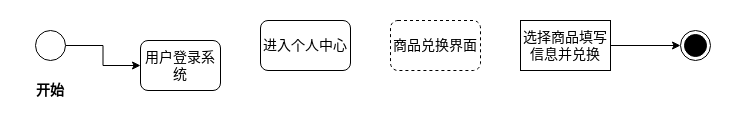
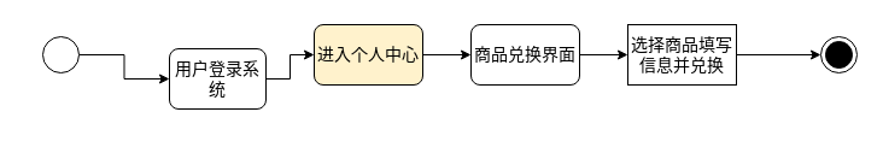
  <mxCell id="0" />
  <mxCell id="1" parent="0" />
  <mxCell id="2" style="edgeStyle=orthogonalEdgeStyle;rounded=0;orthogonalLoop=1;jettySize=auto;html=1;exitX=1;exitY=0.5;exitDx=0;exitDy=0;entryX=0;entryY=0.5;entryDx=0;entryDy=0;" edge="1" parent="1" source="3" target="6"><mxGeometry relative="1" as="geometry" /></mxCell>
  <mxCell id="3" value="" style="ellipse;whiteSpace=wrap;html=1;aspect=fixed;" vertex="1" parent="1"><mxGeometry x="35" y="30" width="30" height="30" as="geometry" /></mxCell>
- <mxCell id="4" value="&lt;b style=&quot;border-color: var(--border-color); font-size: 14px;&quot;&gt;开始&lt;/b&gt;" style="text;html=1;strokeColor=none;fillColor=none;align=center;verticalAlign=middle;whiteSpace=wrap;rounded=0;" vertex="1" parent="1"><mxGeometry x="20" y="75" width="60" height="30" as="geometry" /></mxCell>
+ <mxCell id="5" style="edgeStyle=orthogonalEdgeStyle;rounded=0;orthogonalLoop=1;jettySize=auto;html=1;exitX=1;exitY=0.5;exitDx=0;exitDy=0;entryX=0;entryY=0.5;entryDx=0;entryDy=0;" edge="1" parent="1" source="6" target="8"><mxGeometry relative="1" as="geometry" /></mxCell>
  <mxCell id="6" value="&lt;font style=&quot;font-size: 14px;&quot;&gt;用户登录系统&lt;/font&gt;" style="rounded=1;whiteSpace=wrap;html=1;" vertex="1" parent="1"><mxGeometry x="140" y="40" width="80" height="50" as="geometry" /></mxCell>
- <mxCell id="8" value="&lt;font style=&quot;font-size: 14px;&quot;&gt;进入个人中心&lt;/font&gt;" style="rounded=1;whiteSpace=wrap;html=1;" vertex="1" parent="1"><mxGeometry x="260" y="20" width="90" height="50" as="geometry" /></mxCell>
- <mxCell id="10" value="&lt;span style=&quot;font-size: 14px;&quot;&gt;商品兑换界面&lt;/span&gt;" style="rounded=1;whiteSpace=wrap;html=1;dashed=1;" vertex="1" parent="1"><mxGeometry x="390" y="20" width="90" height="50" as="geometry" /></mxCell>
+ <mxCell id="7" style="edgeStyle=orthogonalEdgeStyle;rounded=0;orthogonalLoop=1;jettySize=auto;html=1;entryX=0;entryY=0.5;entryDx=0;entryDy=0;" edge="1" parent="1" source="8" target="10"><mxGeometry relative="1" as="geometry" /></mxCell>
+ <mxCell id="8" value="&lt;font style=&quot;font-size: 14px;&quot;&gt;进入个人中心&lt;/font&gt;" style="rounded=1;whiteSpace=wrap;html=1;fillColor=#fff2cc;" vertex="1" parent="1"><mxGeometry x="260" y="20" width="90" height="50" as="geometry" /></mxCell>
+ <mxCell id="9" style="edgeStyle=orthogonalEdgeStyle;rounded=0;orthogonalLoop=1;jettySize=auto;html=1;exitX=1;exitY=0.5;exitDx=0;exitDy=0;entryX=0;entryY=0.5;entryDx=0;entryDy=0;" edge="1" parent="1" source="10" target="12"><mxGeometry relative="1" as="geometry" /></mxCell>
+ <mxCell id="10" value="&lt;span style=&quot;font-size: 14px;&quot;&gt;商品兑换界面&lt;/span&gt;" style="rounded=1;whiteSpace=wrap;html=1;" vertex="1" parent="1"><mxGeometry x="390" y="20" width="90" height="50" as="geometry" /></mxCell>
  <mxCell id="11" style="edgeStyle=orthogonalEdgeStyle;rounded=0;orthogonalLoop=1;jettySize=auto;html=1;exitX=1;exitY=0.5;exitDx=0;exitDy=0;entryX=0;entryY=0.5;entryDx=0;entryDy=0;" edge="1" parent="1" source="12" target="13"><mxGeometry relative="1" as="geometry" /></mxCell>
  <mxCell id="12" value="&lt;font style=&quot;font-size: 14px;&quot;&gt;选择商品填写信息并兑换&lt;/font&gt;" style="whiteSpace=wrap;html=1;rounded=0;" vertex="1" parent="1"><mxGeometry x="520" y="20" width="90" height="50" as="geometry" /></mxCell>
  <mxCell id="13" value="" style="ellipse;html=1;shape=endState;fillColor=strokeColor;" vertex="1" parent="1"><mxGeometry x="680" y="30" width="30" height="30" as="geometry" /></mxCell>
